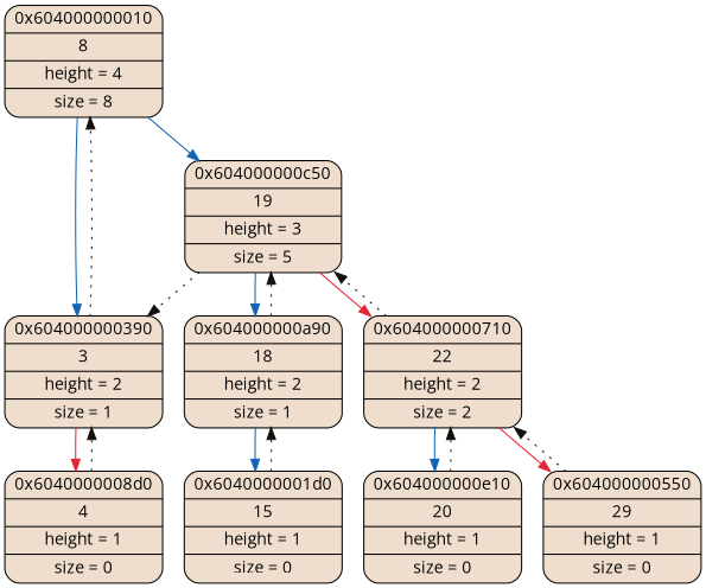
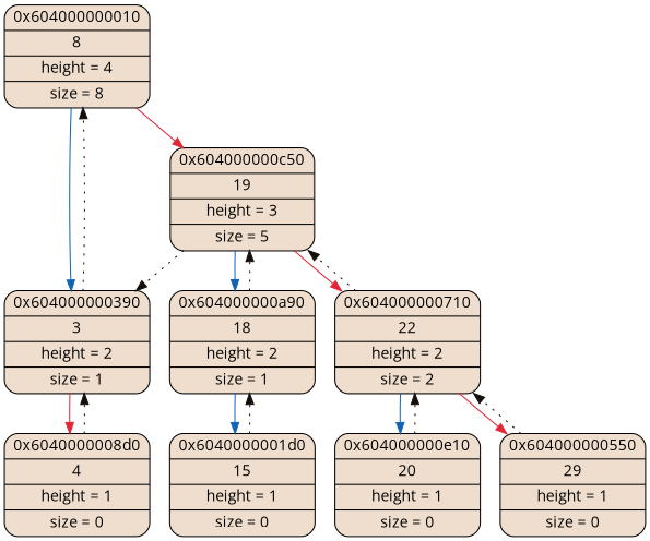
  digraph {
    fontname="Open Sans"
    node [fillcolor="#EFDECD" fontname="Open Sans" shape=Mrecord style=filled]
    edge [color="#140F0B" fontname="Open Sans"]
    n1 [label="{{0x604000000010} | {8} | {height = 4} | {size = 8}}"]
    n2 [label="{{0x604000000390} | {3} | {height = 2} | {size = 1}}"]
    n3 [label="{{0x604000000c50} | {19} | {height = 3} | {size = 5}}"]
    n4 [label="{{0x6040000008d0} | {4} | {height = 1} | {size = 0}}"]
    n5 [label="{{0x604000000a90} | {18} | {height = 2} | {size = 1}}"]
    n6 [label="{{0x604000000710} | {22} | {height = 2} | {size = 2}}"]
    n7 [label="{{0x6040000001d0} | {15} | {height = 1} | {size = 0}}"]
    n8 [label="{{0x604000000e10} | {20} | {height = 1} | {size = 0}}"]
    n9 [label="{{0x604000000550} | {29} | {height = 1} | {size = 0}}"]
    n1 -> n2 [color="#1164B4"]
-   n1 -> n3 [color="#1164B4"]
+   n1 -> n3 [color="#E32636"]
    n2 -> n1 [style=dotted]
    n2 -> n4 [color="#E32636"]
    n3 -> n2 [style=dotted]
    n3 -> n5 [color="#1164B4"]
    n3 -> n6 [color="#E32636"]
    n4 -> n2 [style=dotted]
    n5 -> n3 [style=dotted]
    n5 -> n7 [color="#1164B4"]
    n6 -> n3 [style=dotted]
    n6 -> n8 [color="#1164B4"]
    n6 -> n9 [color="#E32636"]
    n7 -> n5 [style=dotted]
    n8 -> n6 [style=dotted]
    n9 -> n6 [style=dotted]
  }
